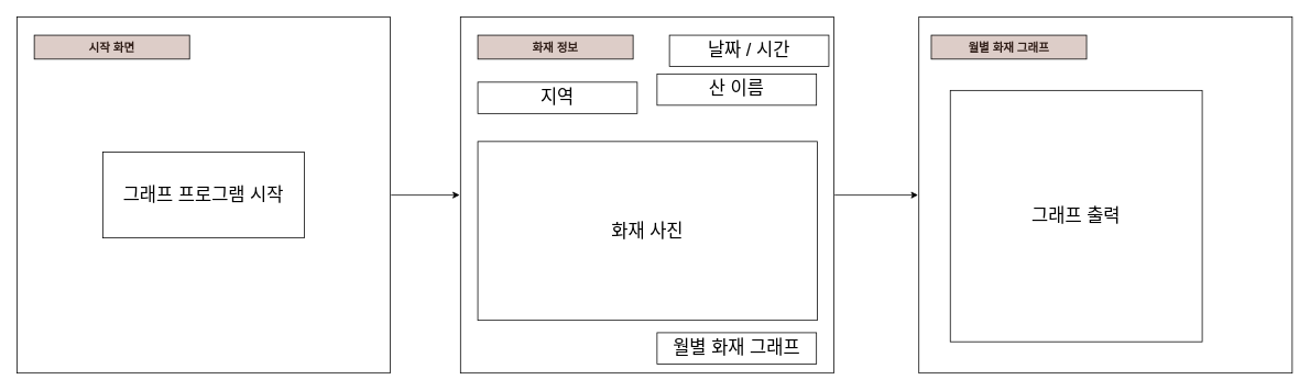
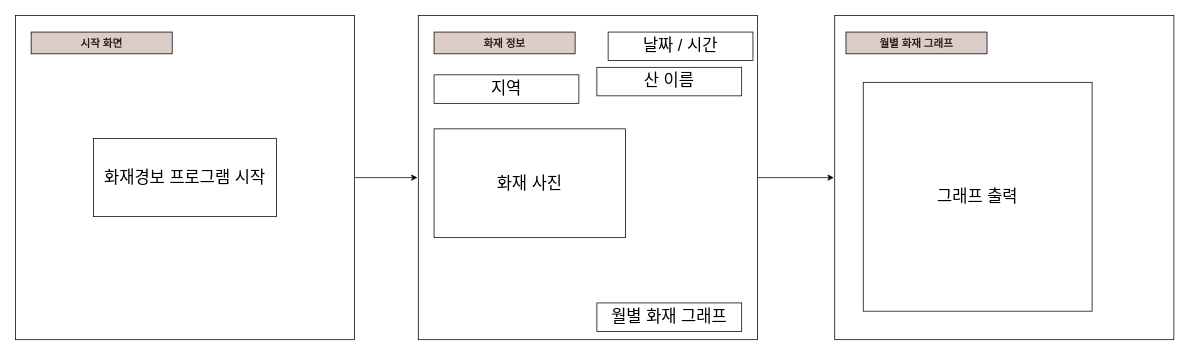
  <mxCell id="0" />
  <mxCell id="1" parent="0" />
  <mxCell id="2" style="edgeStyle=orthogonalEdgeStyle;rounded=0;orthogonalLoop=1;jettySize=auto;html=1;entryX=0;entryY=0.5;entryDx=0;entryDy=0;" edge="1" parent="1" source="3" target="7"><mxGeometry relative="1" as="geometry" /></mxCell>
  <mxCell id="3" value="" style="rounded=0;whiteSpace=wrap;html=1;fillColor=none;perimeterSpacing=1;" parent="1" vertex="1"><mxGeometry x="20" y="20" width="452" height="432" as="geometry" /></mxCell>
  <mxCell id="4" value="&lt;font color=&quot;#301e18&quot;&gt;&lt;span style=&quot;font-size: 14px;&quot;&gt;&lt;b&gt;시작 화면&lt;/b&gt;&lt;/span&gt;&lt;/font&gt;" style="rounded=0;whiteSpace=wrap;html=1;align=center;fillColor=#DDCDC8;" parent="1" vertex="1"><mxGeometry x="41" y="42" width="188" height="29" as="geometry" /></mxCell>
- <mxCell id="5" value="&lt;font style=&quot;font-size: 22px;&quot;&gt;그래프 프로그램 시작&lt;/font&gt;" style="rounded=0;whiteSpace=wrap;html=1;" parent="1" vertex="1"><mxGeometry x="124" y="184" width="244" height="104" as="geometry" /></mxCell>
+ <mxCell id="5" value="&lt;font style=&quot;font-size: 22px;&quot;&gt;화재경보 프로그램 시작&lt;/font&gt;" style="rounded=0;whiteSpace=wrap;html=1;" parent="1" vertex="1"><mxGeometry x="124" y="184" width="244" height="104" as="geometry" /></mxCell>
  <mxCell id="6" value="" style="edgeStyle=orthogonalEdgeStyle;rounded=0;orthogonalLoop=1;jettySize=auto;html=1;" edge="1" parent="1" source="7" target="11"><mxGeometry relative="1" as="geometry" /></mxCell>
  <mxCell id="7" value="" style="rounded=0;whiteSpace=wrap;html=1;fillColor=none;perimeterSpacing=1;" parent="1" vertex="1"><mxGeometry x="557" y="20" width="452" height="432" as="geometry" /></mxCell>
  <mxCell id="8" value="&lt;font color=&quot;#301e18&quot;&gt;&lt;span style=&quot;font-size: 14px;&quot;&gt;&lt;b&gt;화재 정보&lt;/b&gt;&lt;/span&gt;&lt;/font&gt;" style="rounded=0;whiteSpace=wrap;html=1;align=center;fillColor=#DDCDC8;" parent="1" vertex="1"><mxGeometry x="578" y="42" width="188" height="29" as="geometry" /></mxCell>
  <mxCell id="9" value="&lt;font style=&quot;font-size: 22px;&quot;&gt;지역&lt;/font&gt;" style="rounded=0;whiteSpace=wrap;html=1;" parent="1" vertex="1"><mxGeometry x="578" y="99" width="193" height="38" as="geometry" /></mxCell>
  <mxCell id="10" value="&lt;font style=&quot;font-size: 22px;&quot;&gt;산 이름&lt;/font&gt;" style="rounded=0;whiteSpace=wrap;html=1;" parent="1" vertex="1"><mxGeometry x="795" y="89" width="193" height="38" as="geometry" /></mxCell>
  <mxCell id="11" value="" style="rounded=0;whiteSpace=wrap;html=1;fillColor=none;perimeterSpacing=1;" parent="1" vertex="1"><mxGeometry x="1112" y="20" width="452" height="432" as="geometry" /></mxCell>
  <mxCell id="12" value="&lt;font color=&quot;#301e18&quot;&gt;&lt;span style=&quot;font-size: 14px;&quot;&gt;&lt;b&gt;월별 화재 그래프&lt;/b&gt;&lt;/span&gt;&lt;/font&gt;" style="rounded=0;whiteSpace=wrap;html=1;align=center;fillColor=#DDCDC8;" parent="1" vertex="1"><mxGeometry x="1127" y="42" width="188" height="29" as="geometry" /></mxCell>
  <mxCell id="13" value="&lt;font style=&quot;font-size: 22px;&quot;&gt;그래프 출력&lt;/font&gt;" style="rounded=0;whiteSpace=wrap;html=1;" parent="1" vertex="1"><mxGeometry x="1150" y="109" width="305" height="305" as="geometry" /></mxCell>
  <mxCell id="14" value="&lt;font style=&quot;font-size: 22px;&quot;&gt;날짜 / 시간&lt;/font&gt;" style="rounded=0;whiteSpace=wrap;html=1;" vertex="1" parent="1"><mxGeometry x="810" y="42" width="193" height="38" as="geometry" /></mxCell>
- <mxCell id="15" value="&lt;font style=&quot;font-size: 22px;&quot;&gt;화재 사진&lt;/font&gt;" style="rounded=0;whiteSpace=wrap;html=1;" vertex="1" parent="1"><mxGeometry x="578" y="171" width="411" height="217" as="geometry" /></mxCell>
+ <mxCell id="15" value="&lt;font style=&quot;font-size: 22px;&quot;&gt;화재 사진&lt;/font&gt;" style="rounded=0;whiteSpace=wrap;html=1;" vertex="1" parent="1"><mxGeometry x="578" y="171" width="255" height="145" as="geometry" /></mxCell>
  <mxCell id="16" value="&lt;font style=&quot;font-size: 22px;&quot;&gt;월별 화재 그래프&lt;/font&gt;" style="rounded=0;whiteSpace=wrap;html=1;" vertex="1" parent="1"><mxGeometry x="795" y="403" width="193" height="38" as="geometry" /></mxCell>
